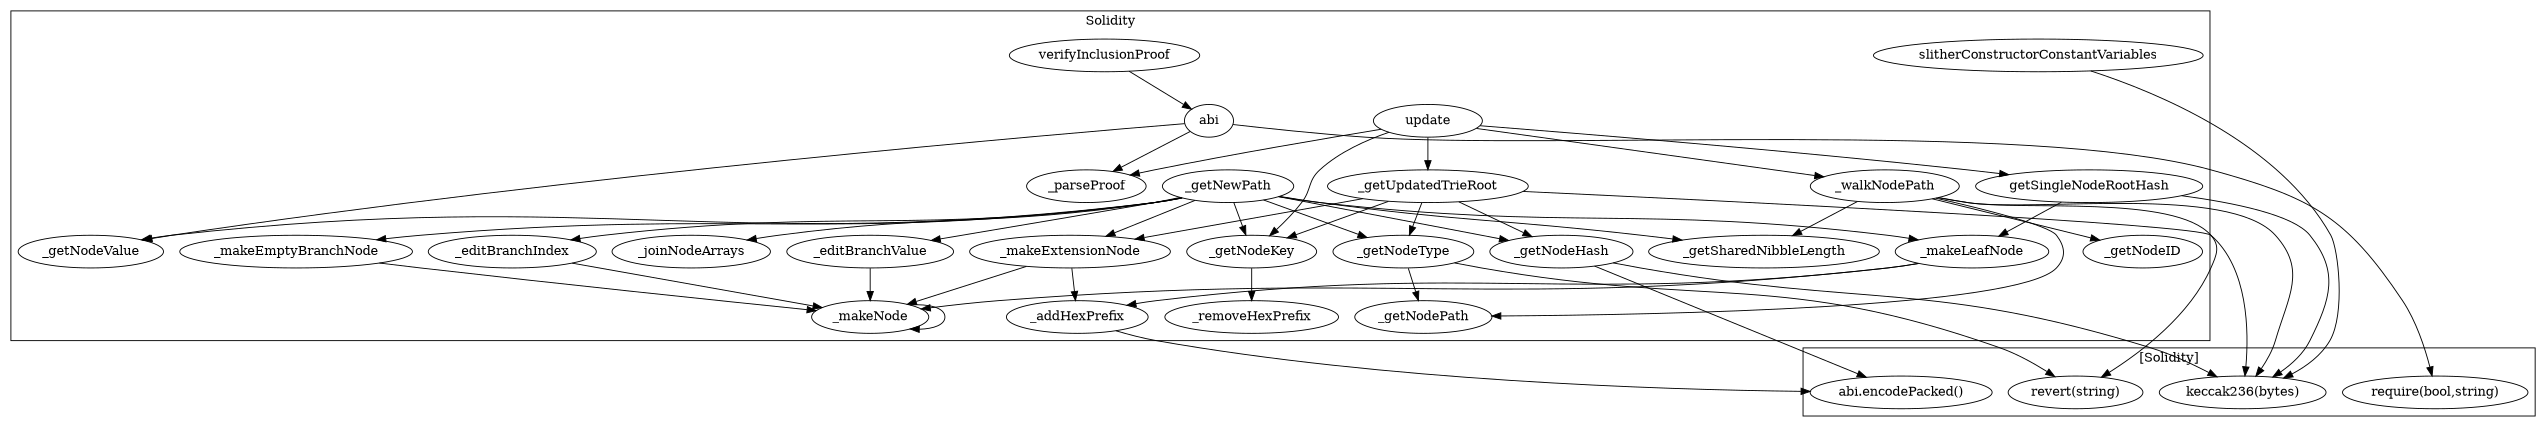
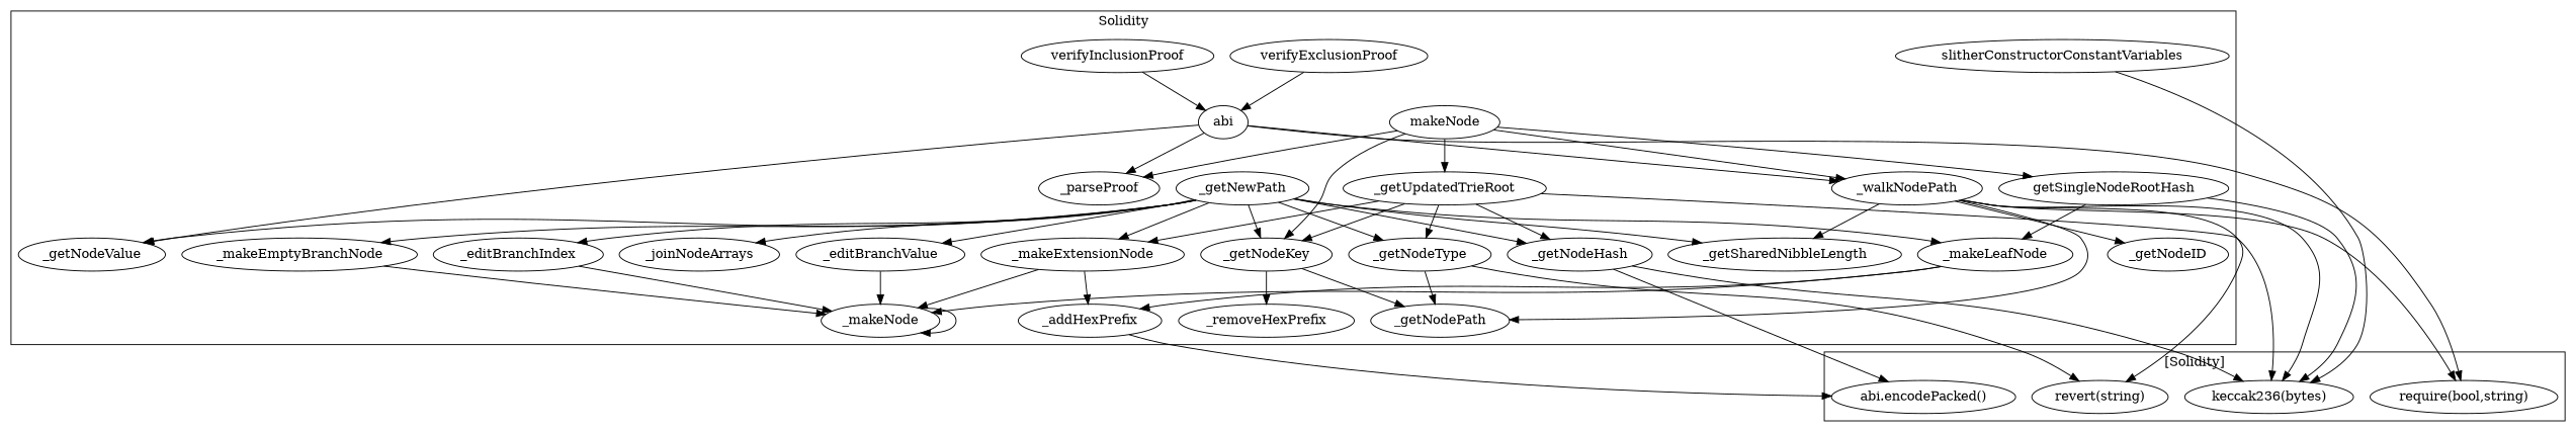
  strict digraph {
    n1 [label=_editBranchIndex]
    n2 [label=_makeNode]
    n3 [label=_getSharedNibbleLength]
    n4 [label=_walkNodePath]
    n5 [label=_getNodePath]
    n6 [label=_getNodeID]
    n7 [label=_getNodeValue]
    n8 [label=_getNewPath]
    n9 [label=_makeExtensionNode]
    n10 [label=_editBranchValue]
    n11 [label=_getNodeType]
    n12 [label=_getNodeKey]
    n13 [label=_makeEmptyBranchNode]
    n14 [label=_getNodeHash]
    n15 [label=_joinNodeArrays]
    n16 [label=_makeLeafNode]
    n17 [label=verifyInclusionProof]
    n18 [label=abi]
-   n19 [label=update]
+   n19 [label=makeNode]
    n20 [label=_getUpdatedTrieRoot]
    n21 [label=_parseProof]
    n22 [label=getSingleNodeRootHash]
    n23 [label=_addHexPrefix]
    n24 [label=_removeHexPrefix]
+   n25 [label=verifyExclusionProof]
    n26 [label=slitherConstructorConstantVariables]
    "require(bool,string)"
    n28 [label="keccak236(bytes)"]
    "revert(string)"
    "abi.encodePacked()"
    subgraph cluster_1 {
      label=Solidity
      n1
      n2
      n3
      n4
      n5
      n6
      n7
      n8
      n9
      n10
      n11
      n12
      n13
      n14
      n15
      n16
      n17
      n18
      n19
      n20
      n21
      n22
      n23
      n24
+     n25
      n26
    }
    subgraph cluster_2 {
      label="[Solidity]"
      "require(bool,string)"
      n28
      "revert(string)"
      "abi.encodePacked()"
    }
    n1 -> n2
    n2 -> n2
    n4 -> n3
    n4 -> n5
    n4 -> n6
+   n4 -> "require(bool,string)"
    n4 -> n28
    n4 -> "revert(string)"
    n8 -> n1
    n8 -> n3
    n8 -> n7
    n8 -> n9
    n8 -> n10
    n8 -> n11
    n8 -> n12
    n8 -> n13
    n8 -> n14
    n8 -> n15
    n8 -> n16
    n9 -> n2
    n9 -> n23
    n10 -> n2
    n11 -> n5
    n11 -> "revert(string)"
+   n12 -> n5
    n12 -> n24
    n13 -> n2
    n14 -> n28
    n14 -> "abi.encodePacked()"
    n16 -> n2
    n16 -> n23
    n17 -> n18
+   n18 -> n4
    n18 -> n7
    n18 -> n21
    n18 -> "require(bool,string)"
    n19 -> n4
    n19 -> n12
    n19 -> n20
    n19 -> n21
    n19 -> n22
    n20 -> n9
    n20 -> n11
    n20 -> n12
    n20 -> n14
    n20 -> n28
    n22 -> n16
    n22 -> n28
    n23 -> "abi.encodePacked()"
+   n25 -> n18
    n26 -> n28
  }
